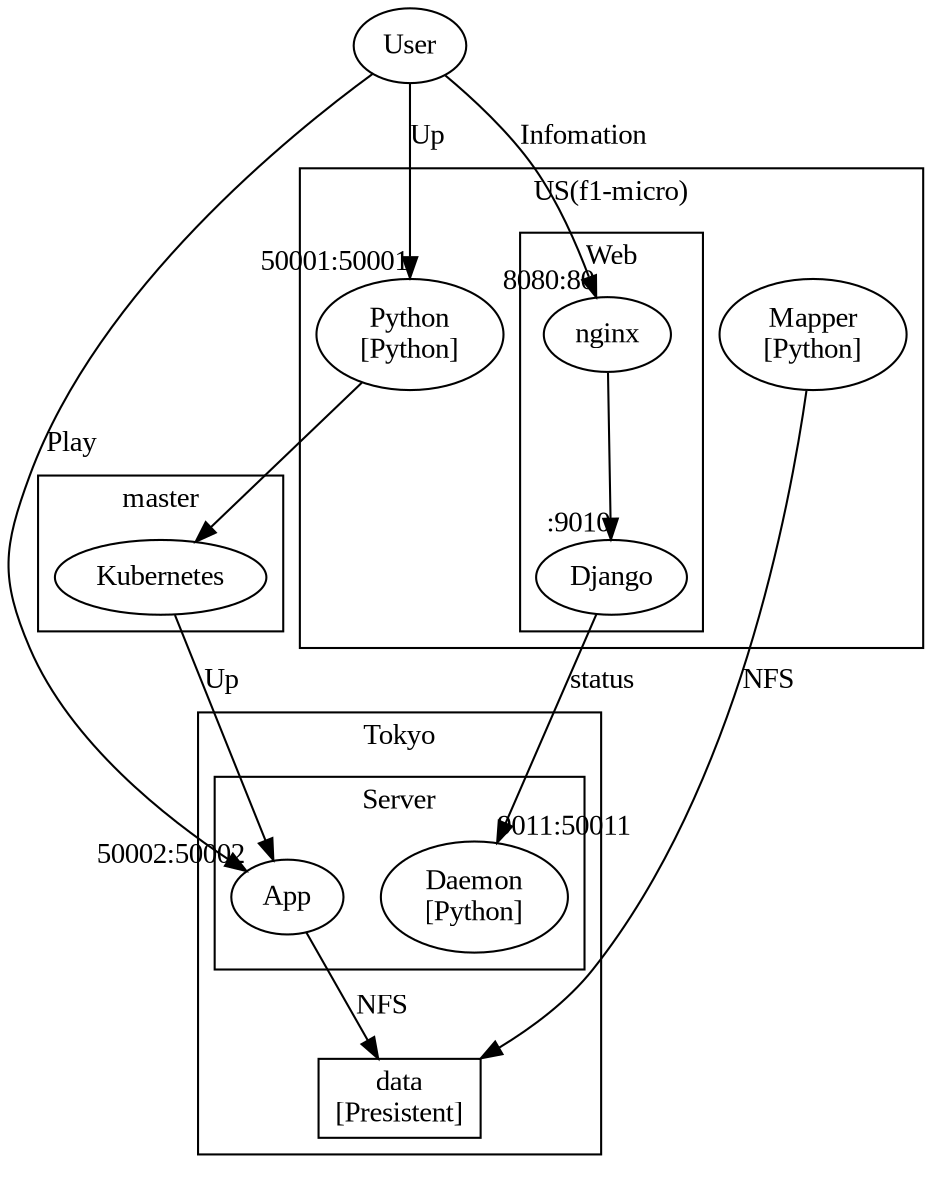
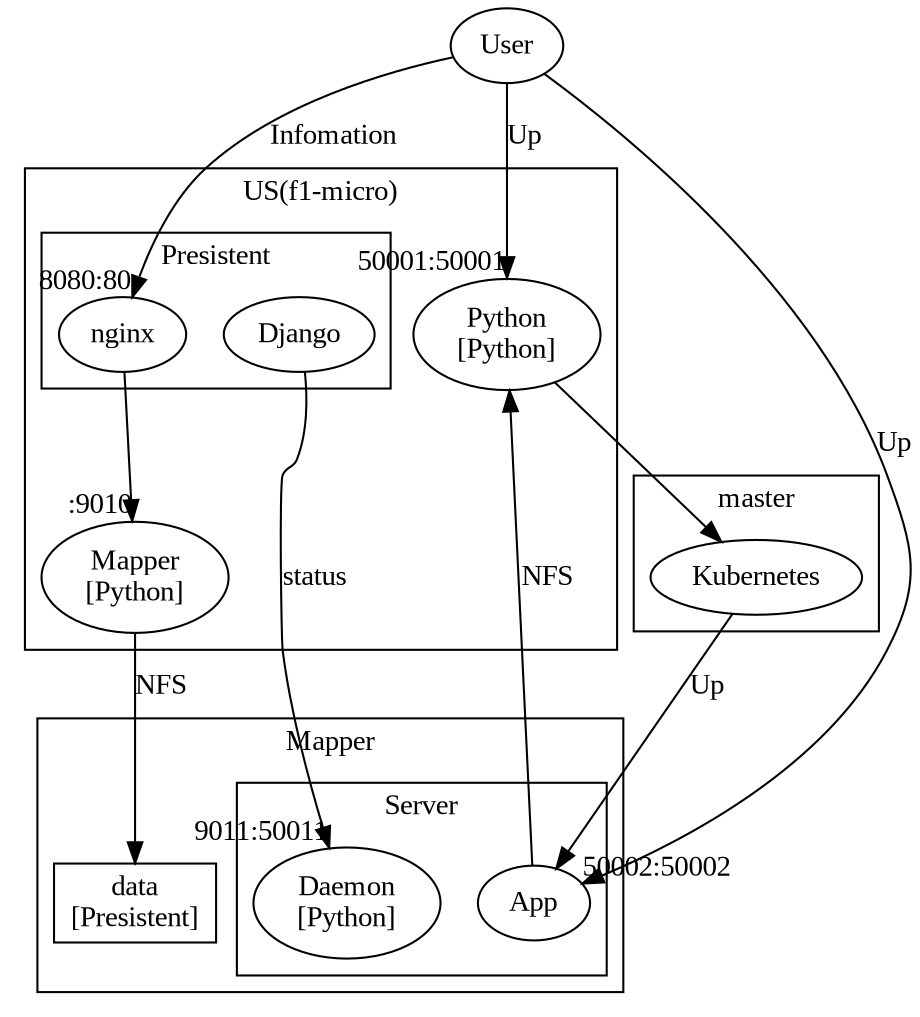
  digraph {
    fontname="Liberation Serif"
    node [fontname="Liberation Serif"]
    edge [fontname="Liberation Serif"]
    n1 [label="Daemon\n[Python]"]
    n2 [label=App]
    n3 [label="data\n[Presistent]" shape=box]
    n4 [label=Kubernetes]
    n5 [label=nginx]
    n6 [label=Django]
    n7 [label="Python\n[Python]"]
    n8 [label="Mapper\n[Python]"]
    n9 [label=User]
    subgraph cluster_1 {
-     label=Tokyo
+     label=Mapper
      n3
      subgraph cluster_2 {
        label=Server
        n1
        n2
      }
    }
    subgraph cluster_3 {
      label=master
      n4
    }
    subgraph cluster_4 {
      label="US(f1-micro)"
      n7
      n8
      subgraph cluster_5 {
-       label=Web
+       label=Presistent
        n5
        n6
      }
    }
-   n2 -> n3 [label=NFS]
+   n2 -> n7 [label=NFS]
    n4 -> n2 [label=Up]
-   n5 -> n6 [headlabel=":9010"]
+   n5 -> n8 [headlabel=":9010"]
    n6 -> n1 [headlabel="9011:50011" label=status]
    n7 -> n4
    n8 -> n3 [label=NFS]
-   n9 -> n2 [headlabel="50002:50002" label=Play]
+   n9 -> n2 [headlabel="50002:50002" label=Up]
    n9 -> n5 [headlabel="8080:80" label=Infomation]
    n9 -> n7 [headlabel="50001:50001" label=Up]
  }
